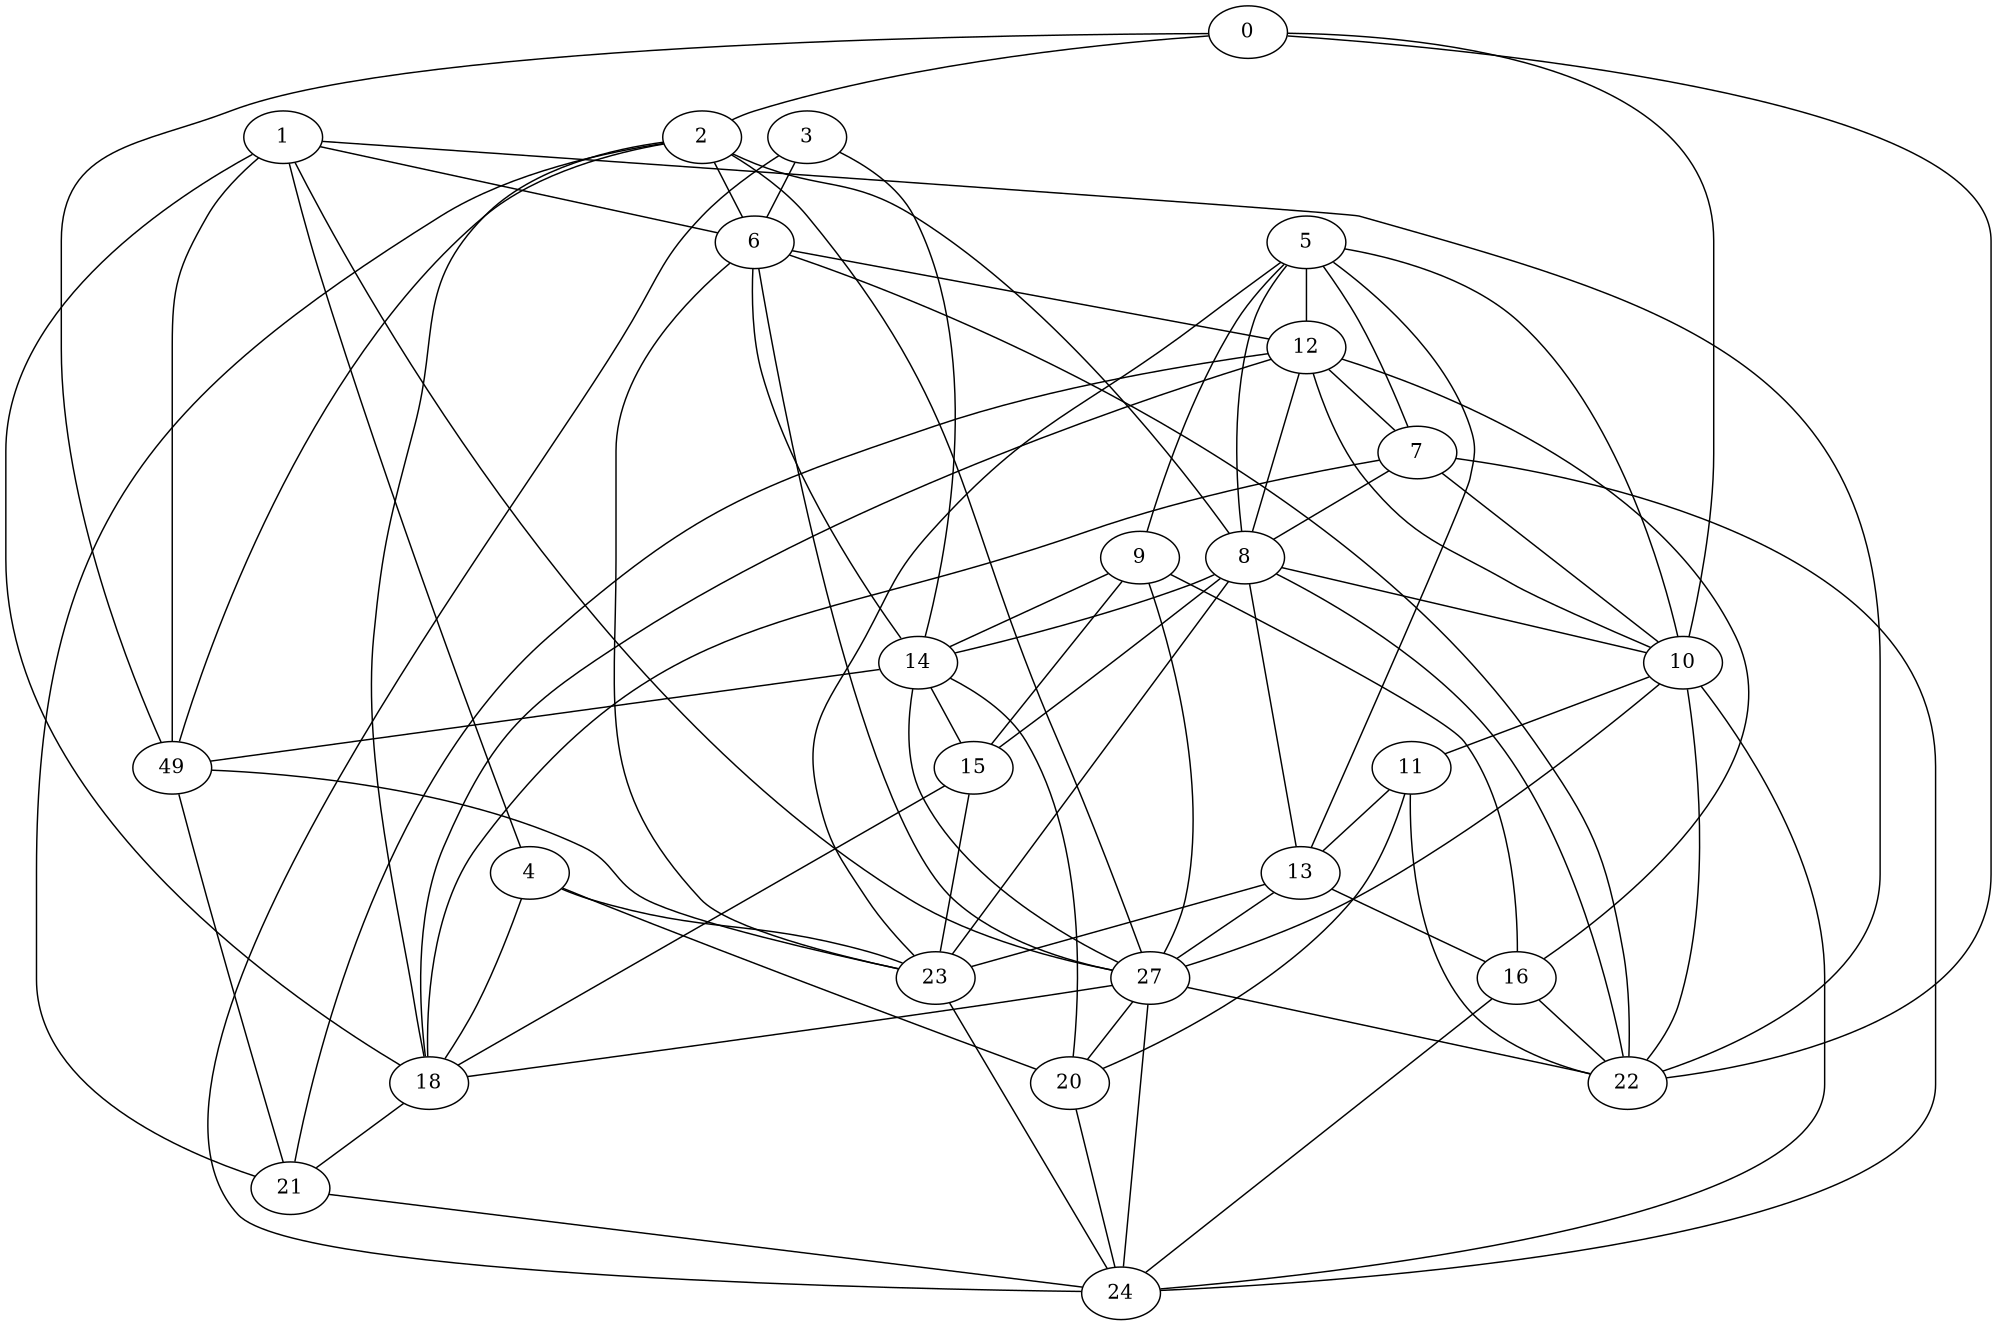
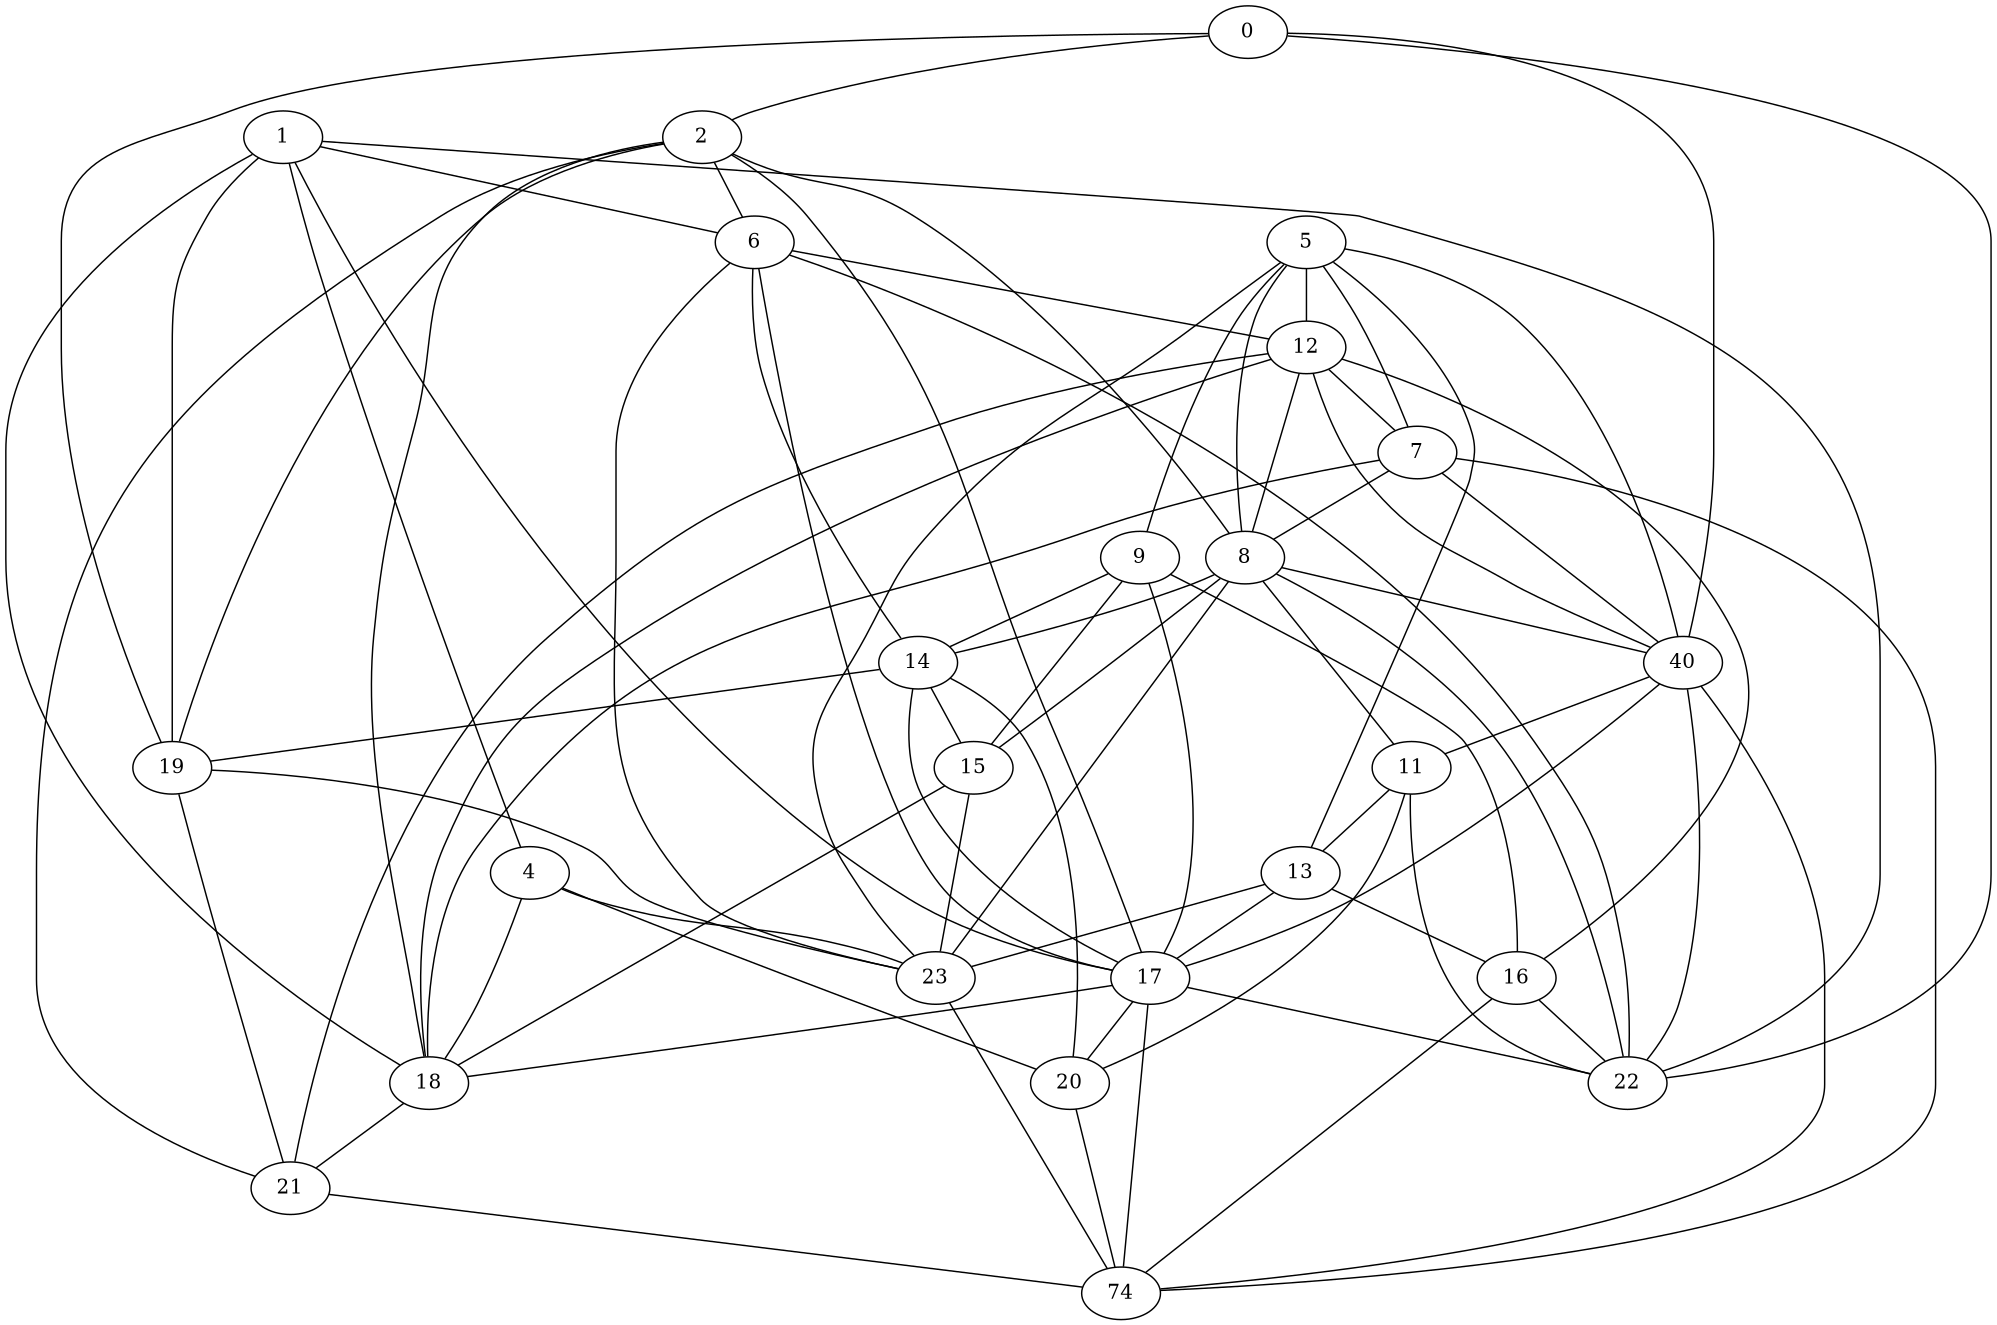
  strict graph {
    edge [is_available=True prob=1.0]
    0
    2
-   10
-   19 [label=49]
+   10 [label=40]
+   19
    22
    6
-   17 [label=27]
+   17
    18
    8
    21
-   24
+   24 [label=74]
    12
    11
    23
    1
    4
    20
    14
    13
    15
-   3
    7
    5
    9
    16
    0 -- 2 [prob=0.894728581322]
    0 -- 10 [prob=0.345118097593]
    0 -- 19 [prob=0.394377503711]
    0 -- 22 [prob=0.716583854698]
    2 -- 19 [prob=0.153335997081]
    2 -- 6 [prob=0.275210642869]
    2 -- 17 [prob=0.19095919576]
    2 -- 18 [prob=0.613616481182]
    2 -- 8 [prob=0.474242506225]
    2 -- 21 [prob=0.359122871377]
    10 -- 22
    10 -- 17 [prob=0.34674934093]
    10 -- 24 [prob=0.298507394381]
    10 -- 12 [prob=0.579594052836]
    10 -- 11 [prob=0.233467787302]
    19 -- 21 [prob=0.525525668148]
    19 -- 23 [prob=0.449587223856]
    6 -- 22 [prob=0.787398739444]
    6 -- 17 [prob=0.407857445041]
    6 -- 12
    6 -- 23 [prob=0.646801116503]
    6 -- 14 [prob=0.486721153166]
    17 -- 22 [prob=0.655582259905]
    17 -- 18 [prob=0.020704495505]
    17 -- 24 [prob=0.519353885564]
    17 -- 20 [prob=0.755033907639]
    18 -- 21 [prob=0.865203690807]
    8 -- 10
    8 -- 22 [prob=0.632378104708]
    8 -- 12
    8 -- 23
    8 -- 14
-   8 -- 13
+   8 -- 11
    8 -- 15
    21 -- 24 [prob=0.679126499089]
    12 -- 18 [prob=0.113854670412]
    12 -- 21 [prob=0.798885569078]
    12 -- 7 [prob=0.25267835727]
    12 -- 16 [prob=0.572062834922]
    11 -- 22 [prob=0.649289382199]
    11 -- 20 [prob=0.718171171532]
    11 -- 13
    23 -- 24 [prob=0.825973024653]
    1 -- 19 [prob=0.382553576646]
    1 -- 22 [prob=0.215099024446]
    1 -- 6 [prob=0.261697405398]
    1 -- 17 [prob=0.0232267115052]
    1 -- 18
    1 -- 4
    4 -- 18
    4 -- 23 [prob=0.690906200383]
    4 -- 20 [prob=0.800447363514]
    20 -- 24 [prob=0.0159601316885]
    14 -- 19
    14 -- 17 [prob=0.958423600645]
    14 -- 20 [prob=0.335725463733]
    14 -- 15 [prob=0.427674867976]
    13 -- 17 [prob=0.26903108879]
    13 -- 23
    13 -- 16
    15 -- 18 [prob=0.670100364126]
    15 -- 23 [prob=0.237016077281]
-   3 -- 6 [prob=0.764914005865]
-   3 -- 24 [prob=0.356939256191]
-   3 -- 14 [prob=0.345516788802]
    7 -- 10 [prob=0.0352097044055]
    7 -- 18 [prob=0.362284002916]
    7 -- 8
    7 -- 24 [prob=0.820220839972]
    5 -- 10 [prob=0.231297790753]
    5 -- 8 [prob=0.812799486455]
    5 -- 12 [prob=0.31516438587]
    5 -- 23
    5 -- 13
    5 -- 7
    5 -- 9 [prob=0.192963207532]
    9 -- 17 [prob=0.913934747315]
    9 -- 14 [prob=0.328104767978]
    9 -- 15
    9 -- 16 [prob=0.902356457894]
    16 -- 22 [prob=0.379405491562]
    16 -- 24 [prob=0.0550022186177]
  }
